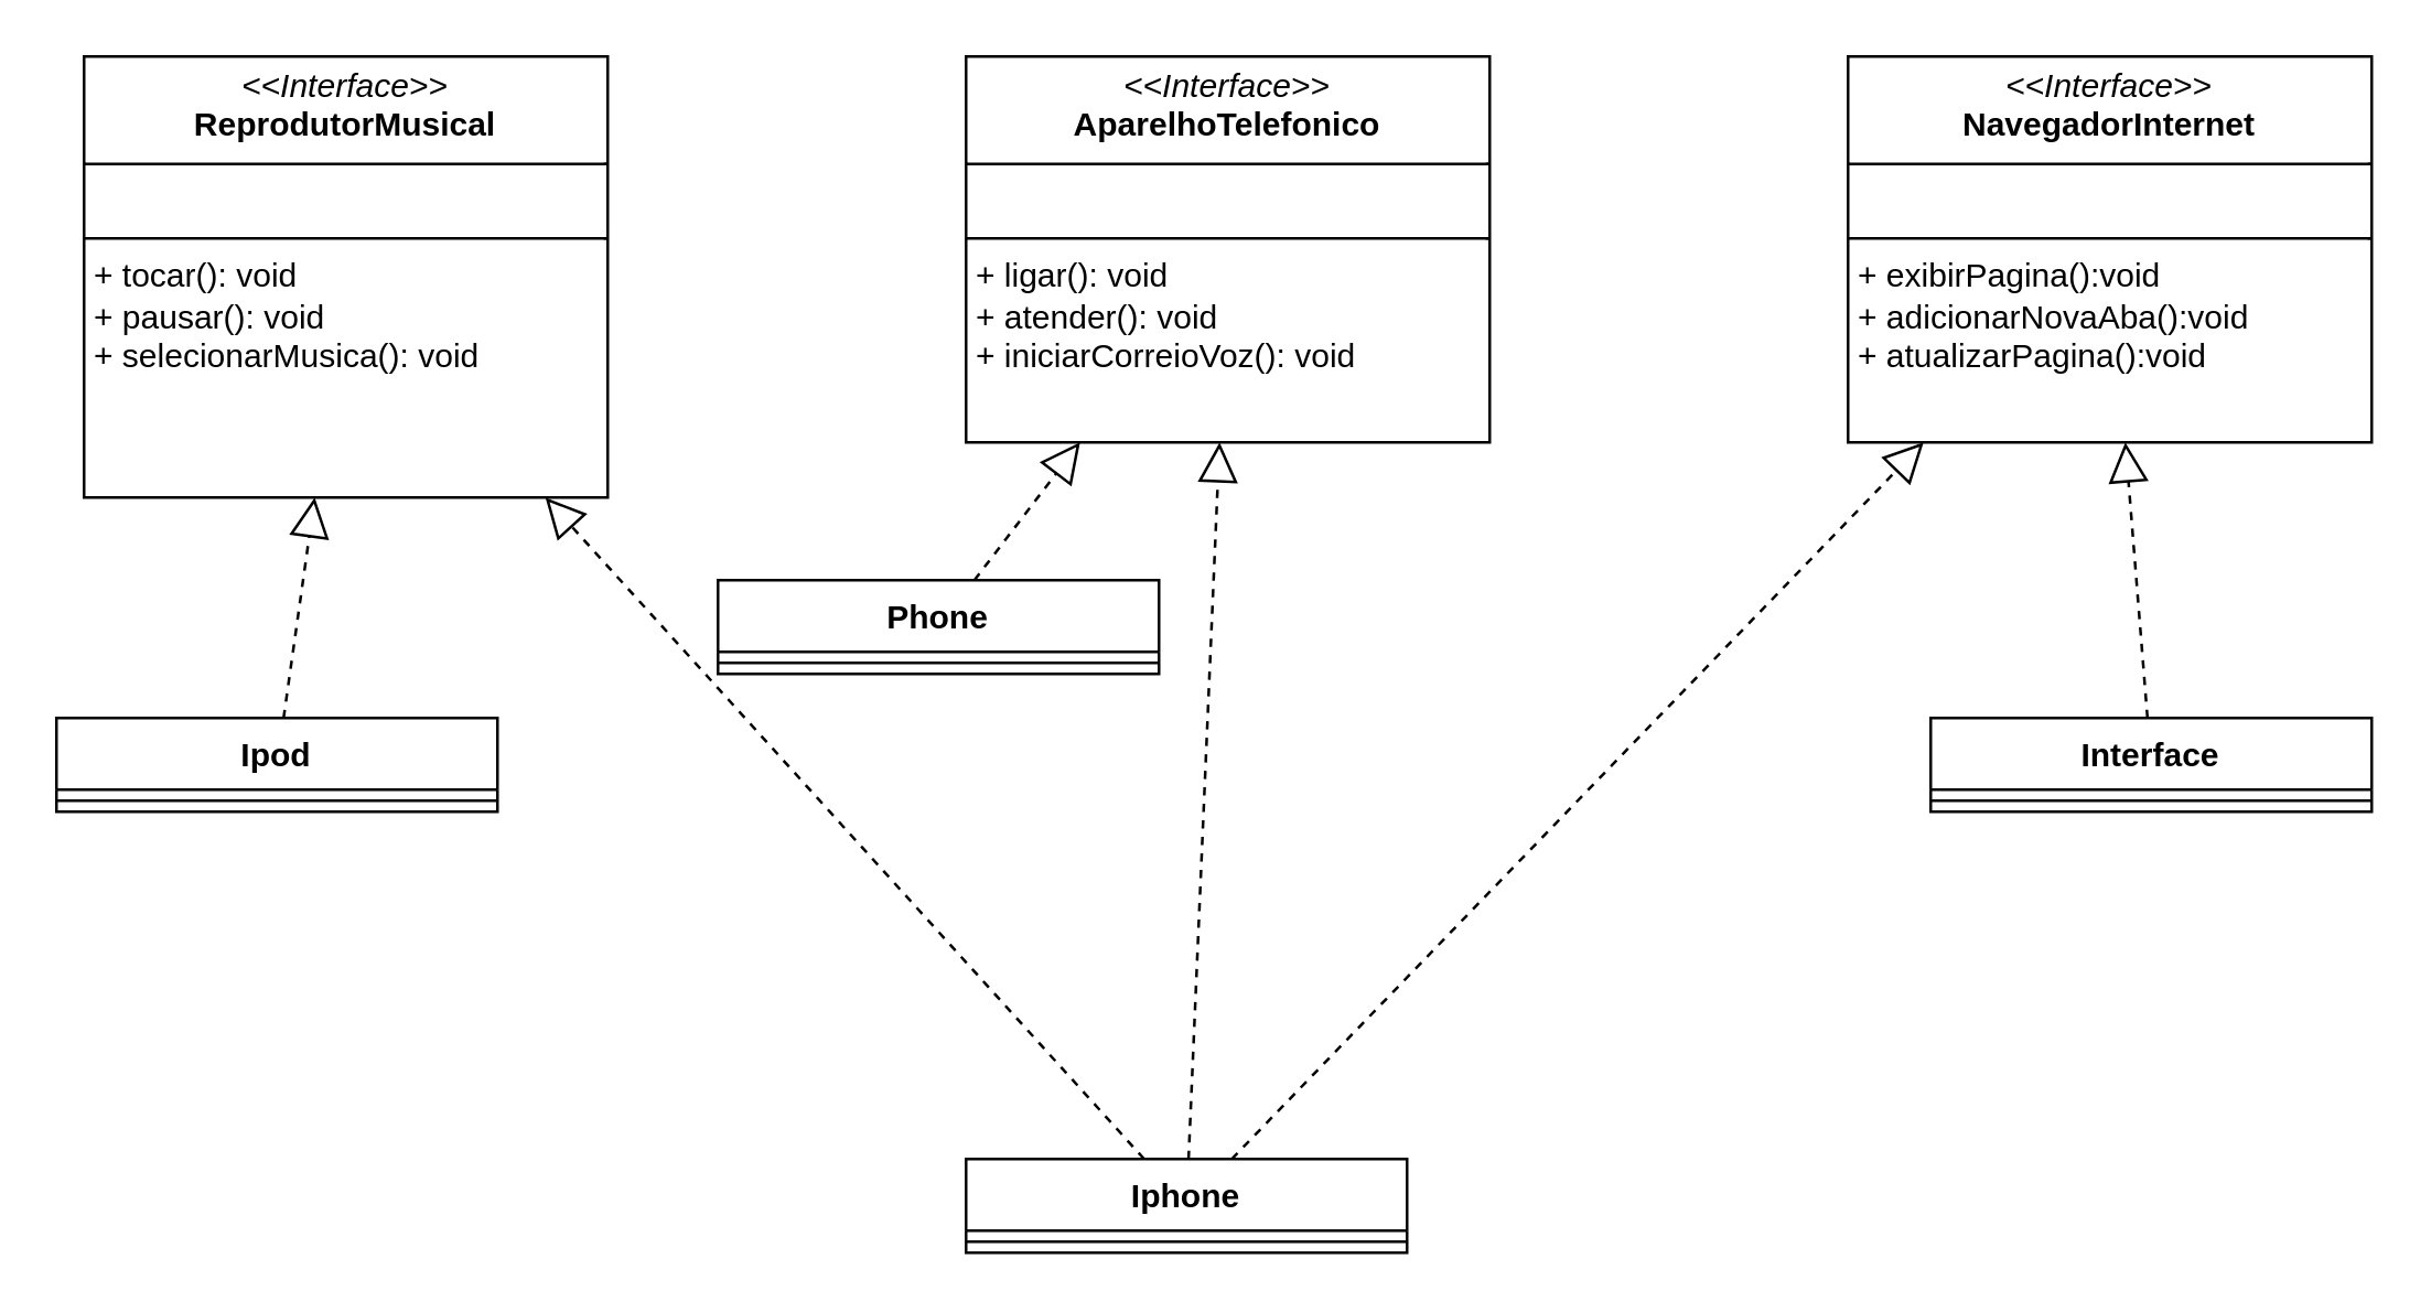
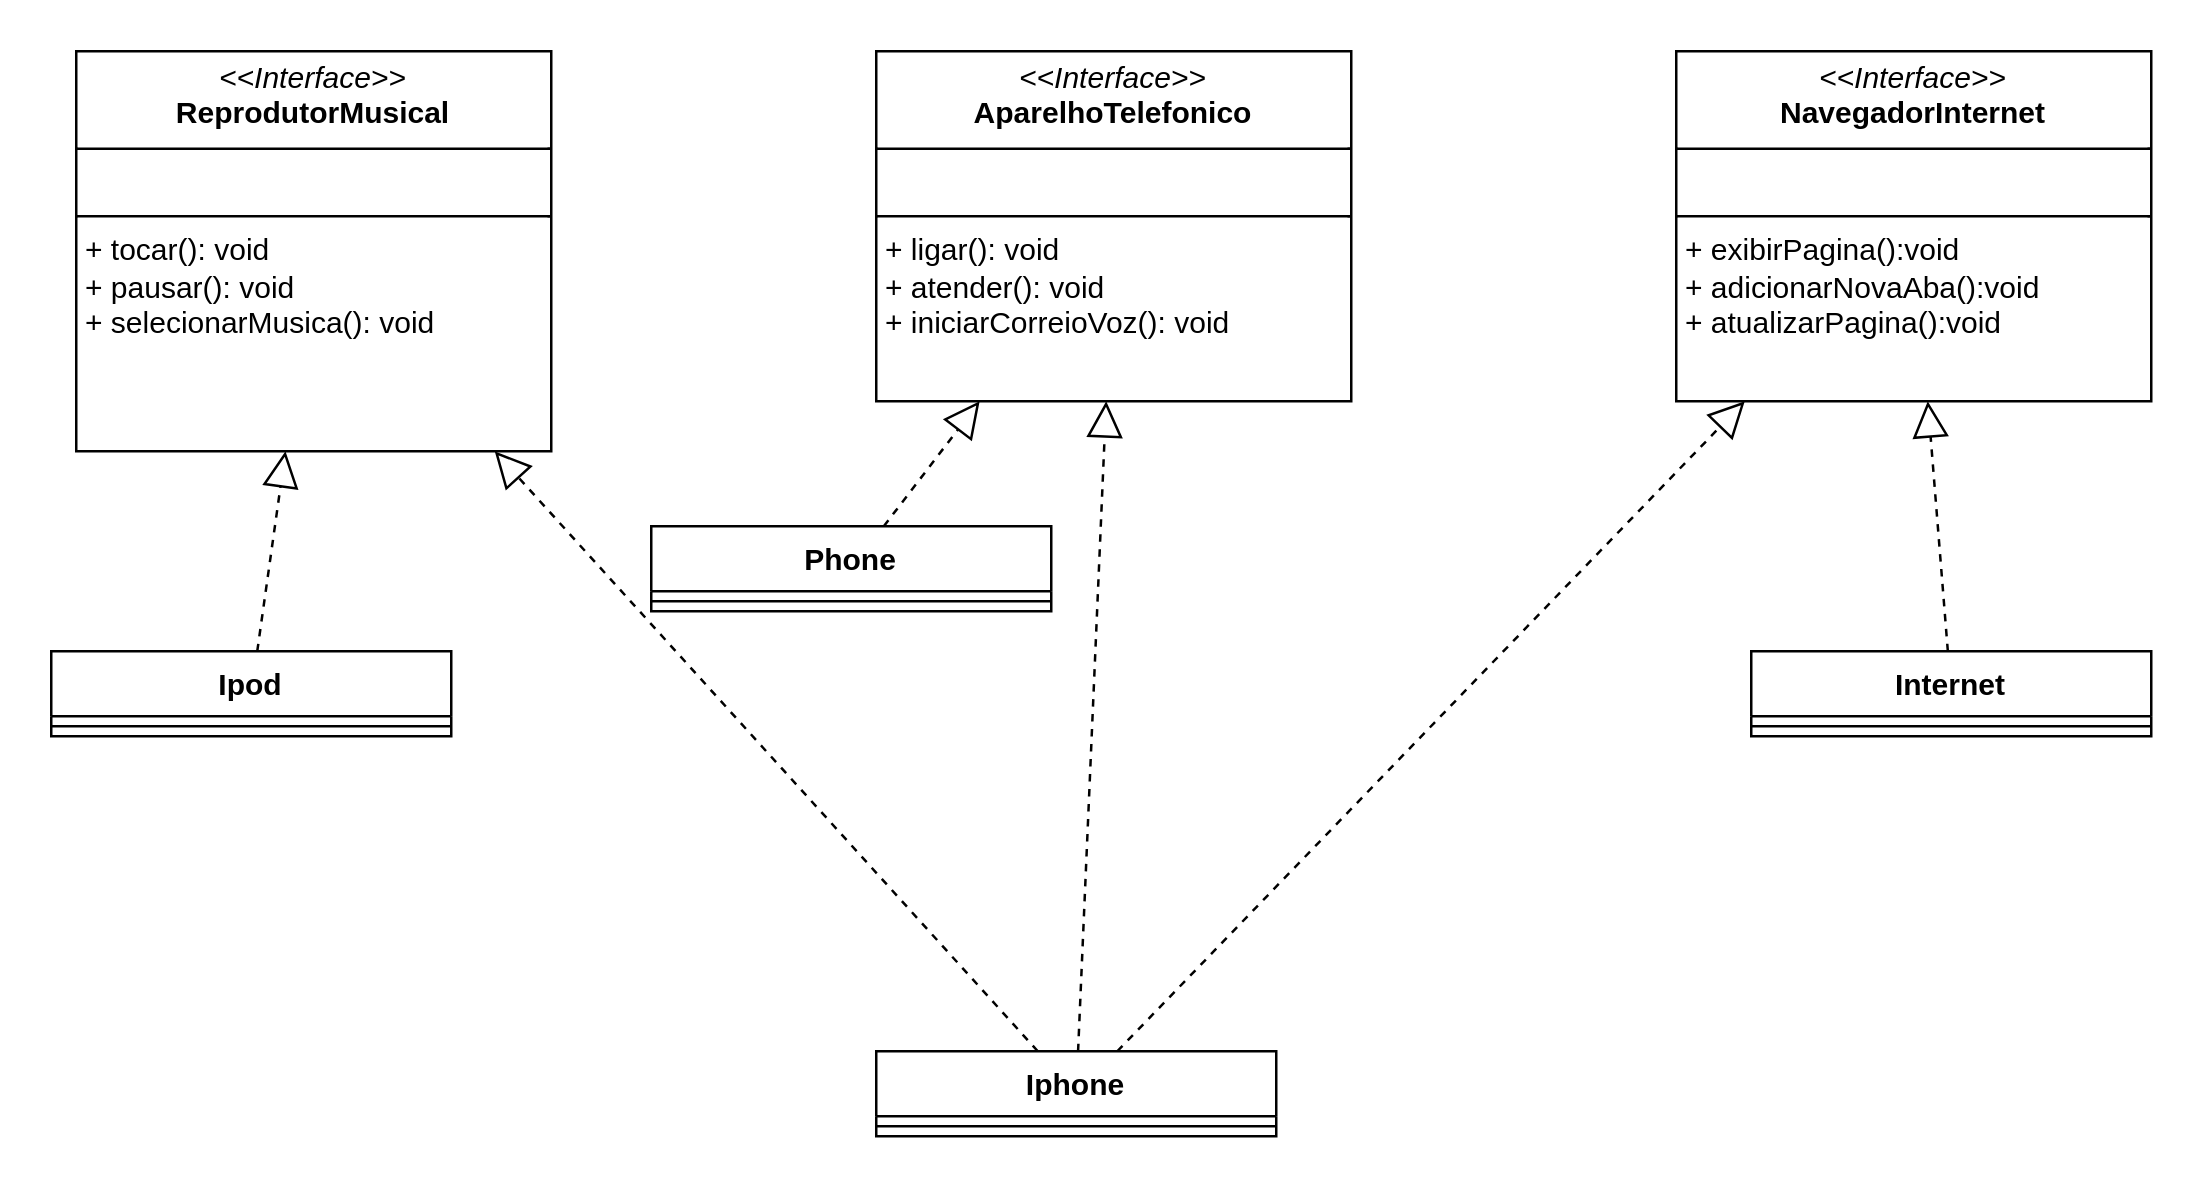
  <mxCell id="0" />
  <mxCell id="1" parent="0" />
  <mxCell id="2" value="&lt;p style=&quot;margin:0px;margin-top:4px;text-align:center;&quot;&gt;&lt;i&gt;&amp;lt;&amp;lt;Interface&amp;gt;&amp;gt;&lt;/i&gt;&lt;br&gt;&lt;b&gt;ReprodutorMusical&lt;/b&gt;&lt;/p&gt;&lt;hr size=&quot;1&quot; style=&quot;border-style:solid;&quot;&gt;&lt;p style=&quot;margin:0px;margin-left:4px;&quot;&gt;&lt;br&gt;&lt;/p&gt;&lt;hr size=&quot;1&quot; style=&quot;border-style:solid;&quot;&gt;&lt;p style=&quot;margin:0px;margin-left:4px;&quot;&gt;+ tocar(): void&lt;/p&gt;&lt;p style=&quot;margin:0px;margin-left:4px;&quot;&gt;+ pausar(): void&lt;br&gt;+ selecionarMusica(): void&lt;/p&gt;" style="verticalAlign=top;align=left;overflow=fill;html=1;whiteSpace=wrap;" parent="1" vertex="1"><mxGeometry x="30" y="20" width="190" height="160" as="geometry" /></mxCell>
  <mxCell id="3" value="&lt;p style=&quot;margin:0px;margin-top:4px;text-align:center;&quot;&gt;&lt;i&gt;&amp;lt;&amp;lt;Interface&amp;gt;&amp;gt;&lt;/i&gt;&lt;br&gt;&lt;b&gt;AparelhoTelefonico&lt;/b&gt;&lt;/p&gt;&lt;hr size=&quot;1&quot; style=&quot;border-style:solid;&quot;&gt;&lt;p style=&quot;margin:0px;margin-left:4px;&quot;&gt;&lt;br&gt;&lt;/p&gt;&lt;hr size=&quot;1&quot; style=&quot;border-style:solid;&quot;&gt;&lt;p style=&quot;margin:0px;margin-left:4px;&quot;&gt;+ ligar(): void&lt;/p&gt;&lt;p style=&quot;margin:0px;margin-left:4px;&quot;&gt;+ atender(): void&lt;br&gt;+ iniciarCorreioVoz&lt;span style=&quot;background-color: initial;&quot;&gt;(): void&lt;/span&gt;&lt;/p&gt;" style="verticalAlign=top;align=left;overflow=fill;html=1;whiteSpace=wrap;" parent="1" vertex="1"><mxGeometry x="350" y="20" width="190" height="140" as="geometry" /></mxCell>
  <mxCell id="4" value="&lt;p style=&quot;margin:0px;margin-top:4px;text-align:center;&quot;&gt;&lt;i&gt;&amp;lt;&amp;lt;Interface&amp;gt;&amp;gt;&lt;/i&gt;&lt;br&gt;&lt;b&gt;NavegadorInternet&lt;/b&gt;&lt;/p&gt;&lt;hr size=&quot;1&quot; style=&quot;border-style:solid;&quot;&gt;&lt;p style=&quot;margin:0px;margin-left:4px;&quot;&gt;&lt;br&gt;&lt;/p&gt;&lt;hr size=&quot;1&quot; style=&quot;border-style:solid;&quot;&gt;&lt;p style=&quot;margin:0px;margin-left:4px;&quot;&gt;+ exibirPagina():void&lt;/p&gt;&lt;p style=&quot;margin:0px;margin-left:4px;&quot;&gt;+ adicionarNovaAba():void&lt;br&gt;+ atualizarPagina():void&lt;br&gt;&lt;/p&gt;" style="verticalAlign=top;align=left;overflow=fill;html=1;whiteSpace=wrap;" parent="1" vertex="1"><mxGeometry x="670" y="20" width="190" height="140" as="geometry" /></mxCell>
  <mxCell id="5" value="Iphone" style="swimlane;fontStyle=1;align=center;verticalAlign=top;childLayout=stackLayout;horizontal=1;startSize=26;horizontalStack=0;resizeParent=1;resizeParentMax=0;resizeLast=0;collapsible=1;marginBottom=0;whiteSpace=wrap;html=1;" parent="1" vertex="1"><mxGeometry x="350" y="420" width="160" height="34" as="geometry" /></mxCell>
  <mxCell id="6" value="" style="line;strokeWidth=1;fillColor=none;align=left;verticalAlign=middle;spacingTop=-1;spacingLeft=3;spacingRight=3;rotatable=0;labelPosition=right;points=[];portConstraint=eastwest;strokeColor=inherit;" parent="5" vertex="1"><mxGeometry y="26" width="160" height="8" as="geometry" /></mxCell>
  <mxCell id="7" value="" style="endArrow=block;dashed=1;endFill=0;endSize=12;html=1;rounded=0;" parent="1" source="5" target="2" edge="1"><mxGeometry width="160" relative="1" as="geometry"><mxPoint x="370" y="270" as="sourcePoint" /><mxPoint x="530" y="270" as="targetPoint" /></mxGeometry></mxCell>
  <mxCell id="8" value="" style="endArrow=block;dashed=1;endFill=0;endSize=12;html=1;rounded=0;" parent="1" source="5" target="3" edge="1"><mxGeometry width="160" relative="1" as="geometry"><mxPoint x="370" y="270" as="sourcePoint" /><mxPoint x="530" y="270" as="targetPoint" /></mxGeometry></mxCell>
  <mxCell id="9" value="" style="endArrow=block;dashed=1;endFill=0;endSize=12;html=1;rounded=0;" parent="1" source="5" target="4" edge="1"><mxGeometry width="160" relative="1" as="geometry"><mxPoint x="370" y="270" as="sourcePoint" /><mxPoint x="530" y="270" as="targetPoint" /></mxGeometry></mxCell>
  <mxCell id="10" value="Ipod" style="swimlane;fontStyle=1;align=center;verticalAlign=top;childLayout=stackLayout;horizontal=1;startSize=26;horizontalStack=0;resizeParent=1;resizeParentMax=0;resizeLast=0;collapsible=1;marginBottom=0;whiteSpace=wrap;html=1;" parent="1" vertex="1"><mxGeometry x="20" y="260" width="160" height="34" as="geometry" /></mxCell>
  <mxCell id="11" value="" style="line;strokeWidth=1;fillColor=none;align=left;verticalAlign=middle;spacingTop=-1;spacingLeft=3;spacingRight=3;rotatable=0;labelPosition=right;points=[];portConstraint=eastwest;strokeColor=inherit;" parent="10" vertex="1"><mxGeometry y="26" width="160" height="8" as="geometry" /></mxCell>
  <mxCell id="12" value="Phone" style="swimlane;fontStyle=1;align=center;verticalAlign=top;childLayout=stackLayout;horizontal=1;startSize=26;horizontalStack=0;resizeParent=1;resizeParentMax=0;resizeLast=0;collapsible=1;marginBottom=0;whiteSpace=wrap;html=1;" parent="1" vertex="1"><mxGeometry x="260" y="210" width="160" height="34" as="geometry"><mxRectangle x="400" y="-1170" width="80" height="30" as="alternateBounds" /></mxGeometry></mxCell>
  <mxCell id="13" value="" style="line;strokeWidth=1;fillColor=none;align=left;verticalAlign=middle;spacingTop=-1;spacingLeft=3;spacingRight=3;rotatable=0;labelPosition=right;points=[];portConstraint=eastwest;strokeColor=inherit;" parent="12" vertex="1"><mxGeometry y="26" width="160" height="8" as="geometry" /></mxCell>
- <mxCell id="14" value="Interface" style="swimlane;fontStyle=1;align=center;verticalAlign=top;childLayout=stackLayout;horizontal=1;startSize=26;horizontalStack=0;resizeParent=1;resizeParentMax=0;resizeLast=0;collapsible=1;marginBottom=0;whiteSpace=wrap;html=1;" parent="1" vertex="1"><mxGeometry x="700" y="260" width="160" height="34" as="geometry" /></mxCell>
+ <mxCell id="14" value="Internet" style="swimlane;fontStyle=1;align=center;verticalAlign=top;childLayout=stackLayout;horizontal=1;startSize=26;horizontalStack=0;resizeParent=1;resizeParentMax=0;resizeLast=0;collapsible=1;marginBottom=0;whiteSpace=wrap;html=1;" parent="1" vertex="1"><mxGeometry x="700" y="260" width="160" height="34" as="geometry" /></mxCell>
  <mxCell id="15" value="" style="line;strokeWidth=1;fillColor=none;align=left;verticalAlign=middle;spacingTop=-1;spacingLeft=3;spacingRight=3;rotatable=0;labelPosition=right;points=[];portConstraint=eastwest;strokeColor=inherit;" parent="14" vertex="1"><mxGeometry y="26" width="160" height="8" as="geometry" /></mxCell>
  <mxCell id="16" value="" style="endArrow=block;dashed=1;endFill=0;endSize=12;html=1;rounded=0;" parent="1" source="10" target="2" edge="1"><mxGeometry width="160" relative="1" as="geometry"><mxPoint x="0" y="220" as="sourcePoint" /><mxPoint x="140" y="170" as="targetPoint" /></mxGeometry></mxCell>
  <mxCell id="17" value="" style="endArrow=block;dashed=1;endFill=0;endSize=12;html=1;rounded=0;" parent="1" source="14" target="4" edge="1"><mxGeometry width="160" relative="1" as="geometry"><mxPoint x="730" y="220" as="sourcePoint" /><mxPoint x="890" y="220" as="targetPoint" /></mxGeometry></mxCell>
  <mxCell id="18" value="" style="endArrow=block;dashed=1;endFill=0;endSize=12;html=1;rounded=0;" parent="1" source="12" target="3" edge="1"><mxGeometry width="160" relative="1" as="geometry"><mxPoint x="320" y="230" as="sourcePoint" /><mxPoint x="480" y="230" as="targetPoint" /></mxGeometry></mxCell>
